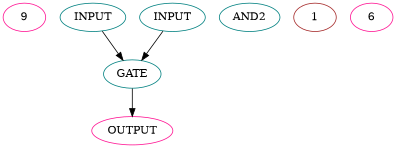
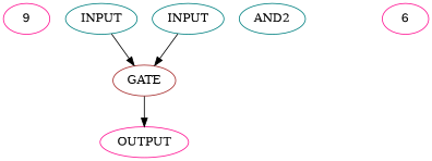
  digraph {
    node [color=deeppink]
    9
    n2 [color=teal label=INPUT]
-   GATE [color=teal]
+   GATE [color=brown]
    n4 [label=OUTPUT]
    n5 [color=teal label=INPUT]
    n6 [color=teal label=AND2]
-   1 [color=brown]
    n8 [label=6]
    n2 -> GATE
    GATE -> n4
    n5 -> GATE
  }
